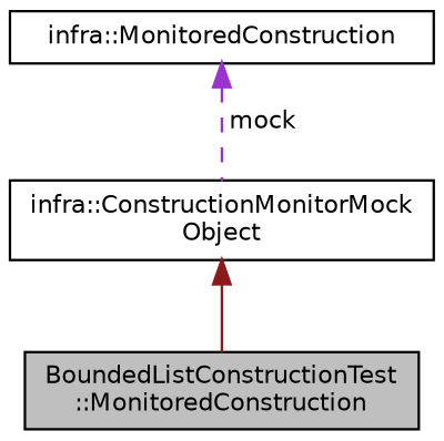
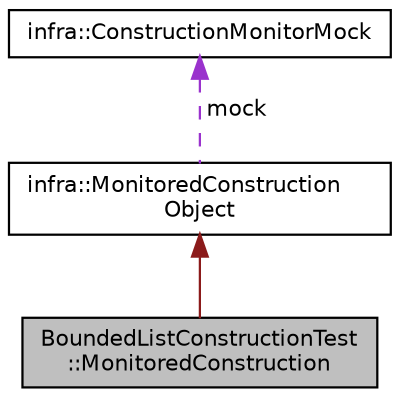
  digraph {
    node [color=black fillcolor=white fontname=Helvetica fontsize=10 shape=record style=filled]
    edge [dir=back fontname=Helvetica fontsize=10 labelfontname=Helvetica labelfontsize=10]
    n1 [fillcolor=grey75 fontcolor=black height=0.2 label="BoundedListConstructionTest\l::MonitoredConstruction" width=0.4]
-   n2 [height=0.2 label="infra::ConstructionMonitorMock\lObject" width=0.4]
-   n3 [height=0.2 label="infra::MonitoredConstruction" width=0.4]
+   n2 [height=0.2 label="infra::MonitoredConstruction\lObject" width=0.4]
+   n3 [height=0.2 label="infra::ConstructionMonitorMock" width=0.4]
    n2 -> n1 [color=firebrick4 style=solid]
    n3 -> n2 [color=darkorchid3 label=" mock" style=dashed]
  }
